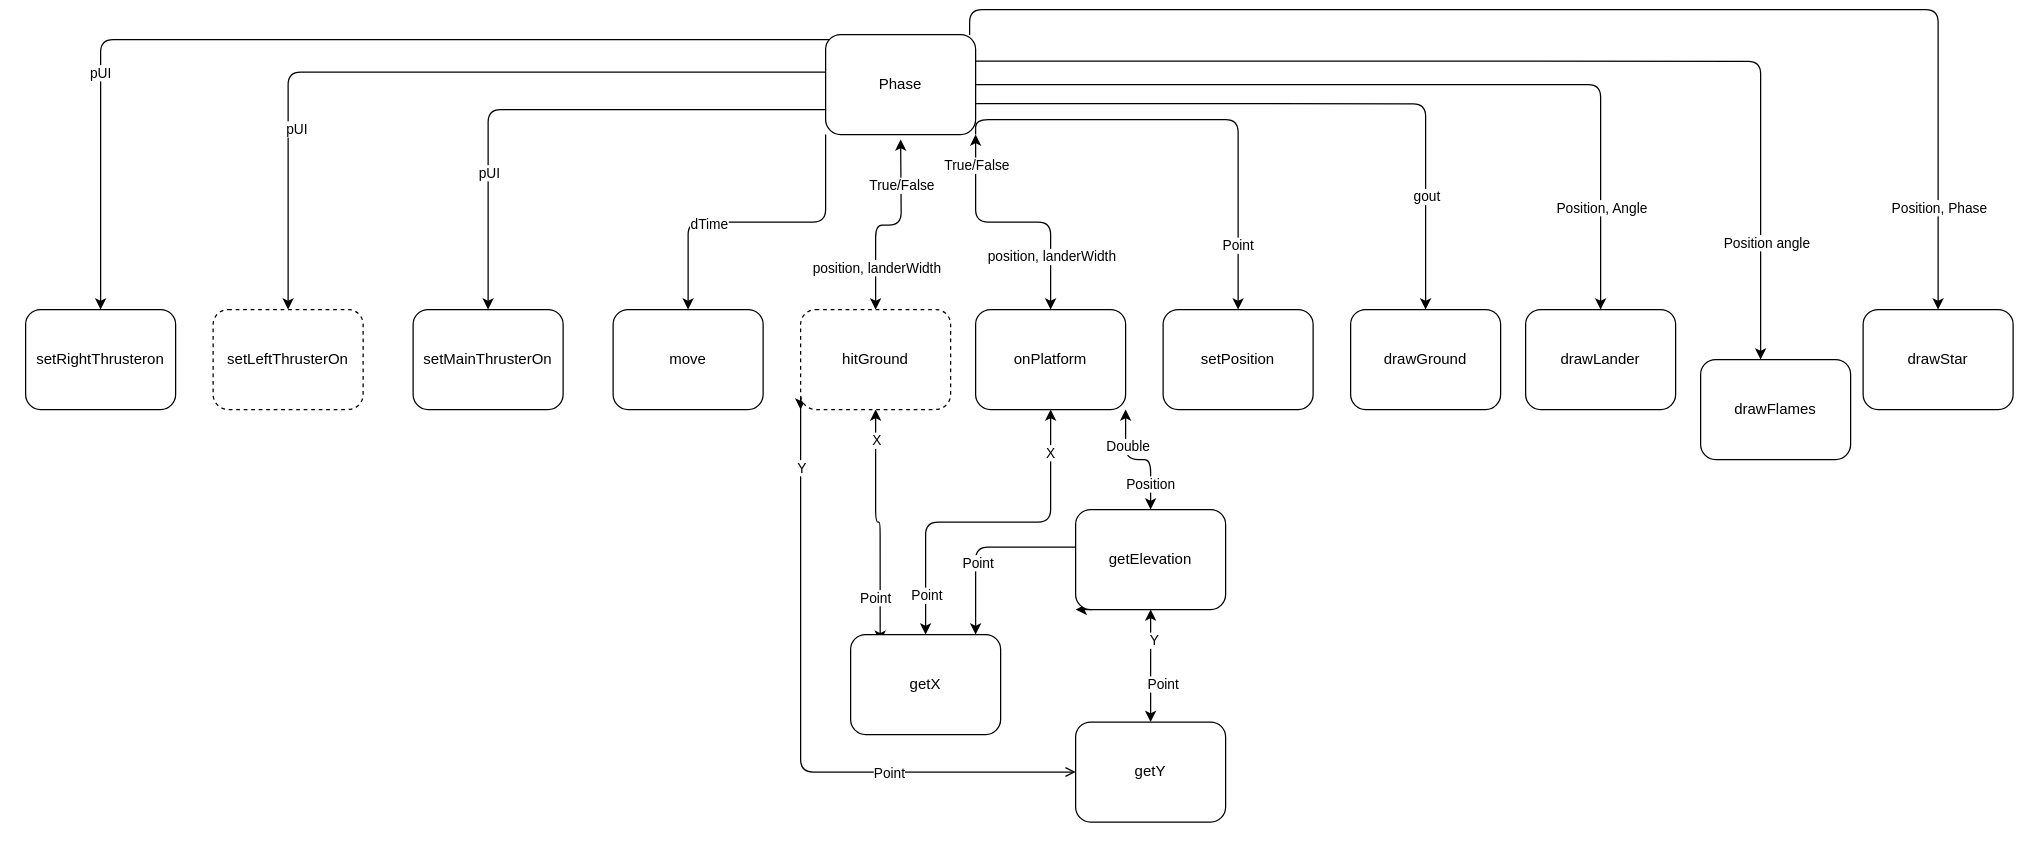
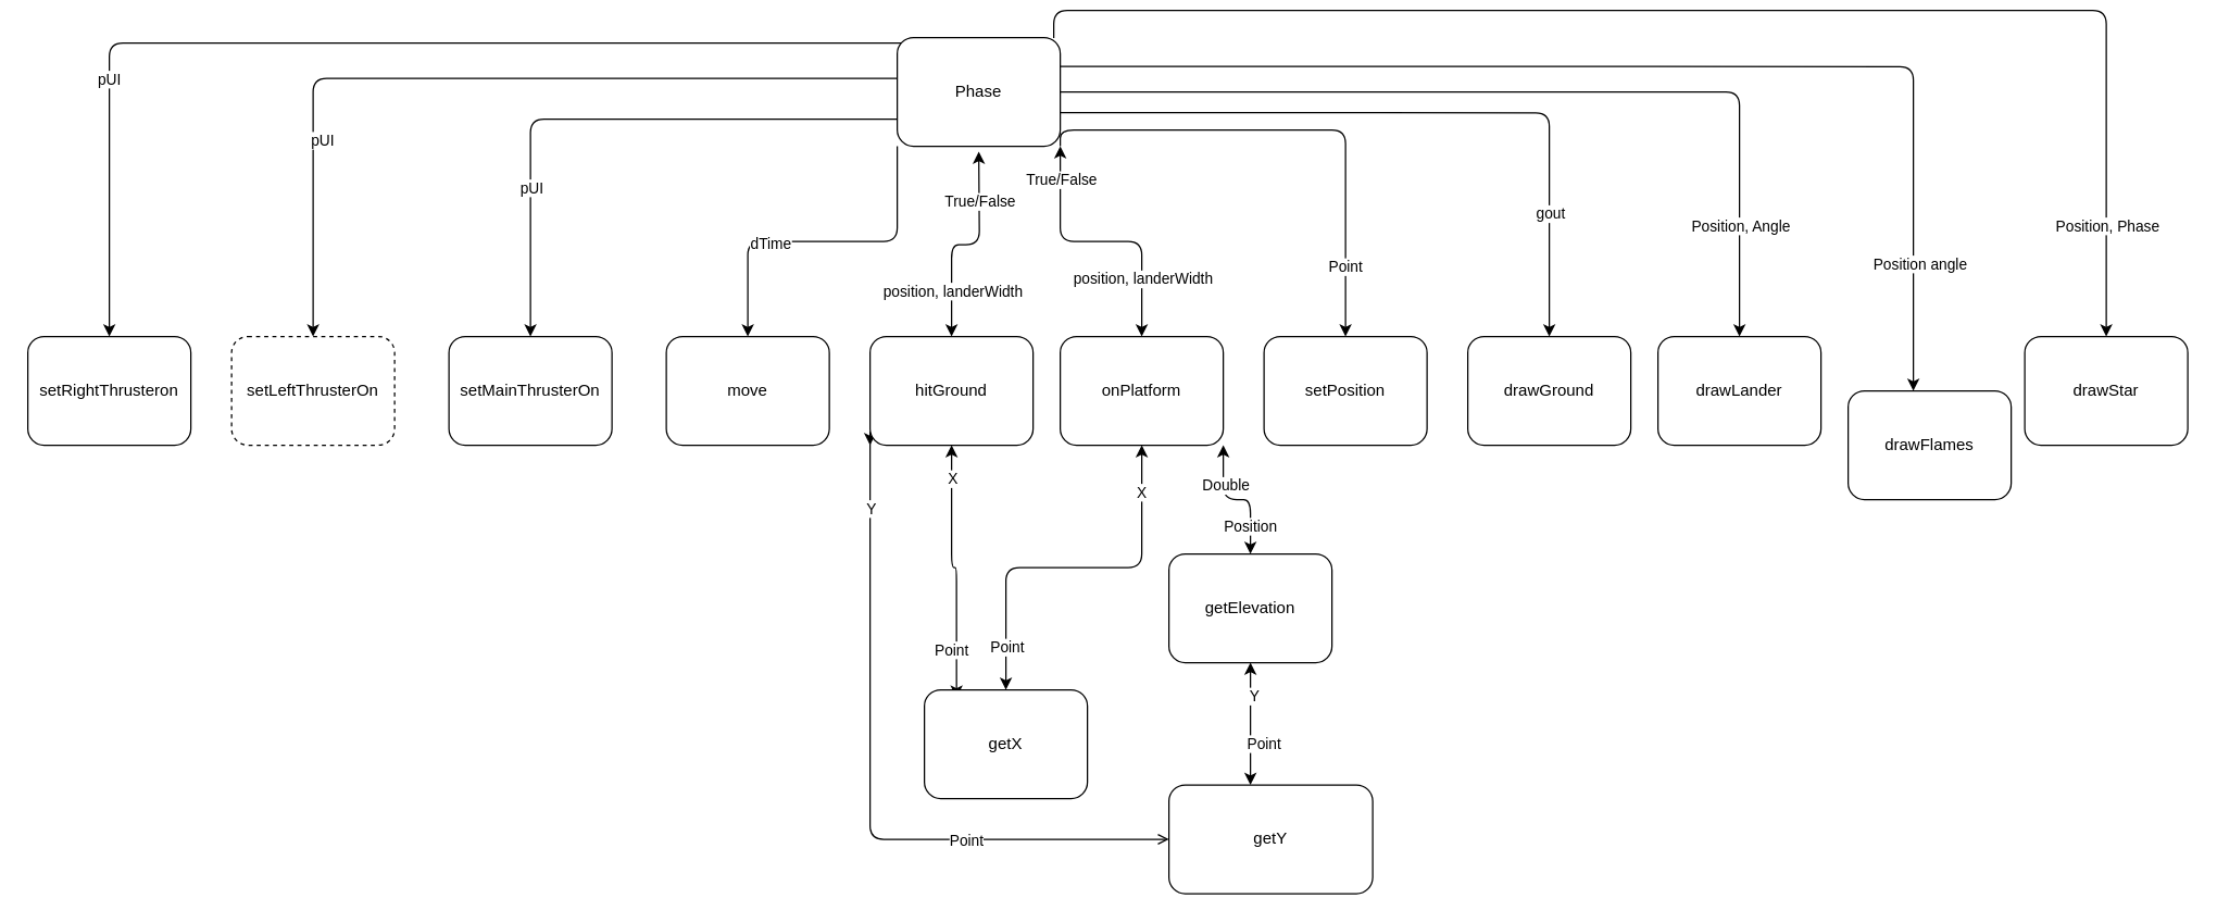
  <mxCell id="0" />
  <mxCell id="1" parent="0" />
  <mxCell id="2" style="edgeStyle=orthogonalEdgeStyle;orthogonalLoop=1;jettySize=auto;html=1;exitX=0.247;exitY=0.05;exitDx=0;exitDy=0;exitPerimeter=0;" edge="1" parent="1" source="23" target="24"><mxGeometry relative="1" as="geometry" /></mxCell>
  <mxCell id="3" value="pUI" style="edgeLabel;html=1;align=center;verticalAlign=middle;resizable=0;points=[];rounded=1;" vertex="1" connectable="0" parent="2"><mxGeometry x="-0.034" y="-1" relative="1" as="geometry"><mxPoint x="-211" y="27" as="offset" /></mxGeometry></mxCell>
  <mxCell id="4" style="edgeStyle=orthogonalEdgeStyle;orthogonalLoop=1;jettySize=auto;html=1;exitX=0;exitY=0.375;exitDx=0;exitDy=0;entryX=0.5;entryY=0;entryDx=0;entryDy=0;exitPerimeter=0;" edge="1" parent="1" source="23" target="25"><mxGeometry relative="1" as="geometry" /></mxCell>
  <mxCell id="5" value="pUI" style="edgeLabel;html=1;align=center;verticalAlign=middle;resizable=0;points=[];rounded=1;" vertex="1" connectable="0" parent="4"><mxGeometry x="0.274" y="3" relative="1" as="geometry"><mxPoint x="-29" y="42" as="offset" /></mxGeometry></mxCell>
  <mxCell id="6" style="edgeStyle=orthogonalEdgeStyle;orthogonalLoop=1;jettySize=auto;html=1;" edge="1" parent="1" source="23" target="26"><mxGeometry relative="1" as="geometry"><mxPoint x="630" y="100" as="sourcePoint" /><Array as="points"><mxPoint x="390" y="80" /></Array></mxGeometry></mxCell>
  <mxCell id="7" value="pUI" style="edgeLabel;html=1;align=center;verticalAlign=middle;resizable=0;points=[];rounded=1;" vertex="1" connectable="0" parent="6"><mxGeometry x="0.489" relative="1" as="geometry"><mxPoint as="offset" /></mxGeometry></mxCell>
  <mxCell id="8" style="edgeStyle=orthogonalEdgeStyle;orthogonalLoop=1;jettySize=auto;html=1;exitX=1;exitY=1;exitDx=0;exitDy=0;startArrow=classic;startFill=1;" edge="1" parent="1" source="23" target="40"><mxGeometry relative="1" as="geometry" /></mxCell>
  <mxCell id="9" value="position, landerWidth" style="edgeLabel;html=1;align=center;verticalAlign=middle;resizable=0;points=[];rounded=1;" vertex="1" connectable="0" parent="8"><mxGeometry x="0.566" relative="1" as="geometry"><mxPoint as="offset" /></mxGeometry></mxCell>
  <mxCell id="10" value="True/False" style="edgeLabel;html=1;align=center;verticalAlign=middle;resizable=0;points=[];rounded=1;" vertex="1" connectable="0" parent="8"><mxGeometry x="-0.762" relative="1" as="geometry"><mxPoint as="offset" /></mxGeometry></mxCell>
  <mxCell id="11" style="edgeStyle=orthogonalEdgeStyle;orthogonalLoop=1;jettySize=auto;html=1;exitX=0.964;exitY=0.692;exitDx=0;exitDy=0;startArrow=none;startFill=0;exitPerimeter=0;" edge="1" parent="1" source="23" target="41"><mxGeometry relative="1" as="geometry" /></mxCell>
  <mxCell id="12" value="gout" style="edgeLabel;html=1;align=center;verticalAlign=middle;resizable=0;points=[];rounded=1;" vertex="1" connectable="0" parent="11"><mxGeometry x="0.447" relative="1" as="geometry"><mxPoint y="55" as="offset" /></mxGeometry></mxCell>
  <mxCell id="13" style="edgeStyle=orthogonalEdgeStyle;orthogonalLoop=1;jettySize=auto;html=1;exitX=1;exitY=0.5;exitDx=0;exitDy=0;startArrow=none;startFill=0;" edge="1" parent="1" source="23" target="42"><mxGeometry relative="1" as="geometry" /></mxCell>
  <mxCell id="14" value="Position, Angle" style="edgeLabel;html=1;align=center;verticalAlign=middle;resizable=0;points=[];rounded=1;" vertex="1" connectable="0" parent="13"><mxGeometry x="0.571" relative="1" as="geometry"><mxPoint y="64" as="offset" /></mxGeometry></mxCell>
  <mxCell id="15" style="edgeStyle=orthogonalEdgeStyle;orthogonalLoop=1;jettySize=auto;html=1;exitX=0.942;exitY=0.267;exitDx=0;exitDy=0;entryX=0.4;entryY=0;entryDx=0;entryDy=0;entryPerimeter=0;startArrow=none;startFill=0;exitPerimeter=0;" edge="1" parent="1" source="23" target="43"><mxGeometry relative="1" as="geometry" /></mxCell>
  <mxCell id="16" value="Position angle" style="edgeLabel;html=1;align=center;verticalAlign=middle;resizable=0;points=[];rounded=1;" vertex="1" connectable="0" parent="15"><mxGeometry x="0.599" y="4" relative="1" as="geometry"><mxPoint y="82" as="offset" /></mxGeometry></mxCell>
  <mxCell id="17" style="edgeStyle=orthogonalEdgeStyle;orthogonalLoop=1;jettySize=auto;html=1;exitX=0.96;exitY=0.005;exitDx=0;exitDy=0;entryX=0.5;entryY=0;entryDx=0;entryDy=0;startArrow=none;startFill=0;exitPerimeter=0;" edge="1" parent="1" source="23" target="44"><mxGeometry relative="1" as="geometry" /></mxCell>
  <mxCell id="18" value="Position, Phase" style="edgeLabel;html=1;align=center;verticalAlign=middle;resizable=0;points=[];rounded=1;" vertex="1" connectable="0" parent="17"><mxGeometry x="0.844" relative="1" as="geometry"><mxPoint as="offset" /></mxGeometry></mxCell>
  <mxCell id="19" style="edgeStyle=orthogonalEdgeStyle;orthogonalLoop=1;jettySize=auto;html=1;exitX=1;exitY=1;exitDx=0;exitDy=0;startArrow=none;startFill=0;" edge="1" parent="1" source="23" target="56"><mxGeometry relative="1" as="geometry"><Array as="points"><mxPoint x="990" y="88" /></Array></mxGeometry></mxCell>
  <mxCell id="20" value="Point" style="edgeLabel;html=1;align=center;verticalAlign=middle;resizable=0;points=[];rounded=1;" vertex="1" connectable="0" parent="19"><mxGeometry x="0.724" y="-1" relative="1" as="geometry"><mxPoint as="offset" /></mxGeometry></mxCell>
  <mxCell id="21" style="edgeStyle=orthogonalEdgeStyle;orthogonalLoop=1;jettySize=auto;html=1;exitX=0;exitY=1;exitDx=0;exitDy=0;entryX=0.5;entryY=0;entryDx=0;entryDy=0;startArrow=none;startFill=0;" edge="1" parent="1" source="23" target="27"><mxGeometry relative="1" as="geometry" /></mxCell>
  <mxCell id="22" value="dTime" style="edgeLabel;html=1;align=center;verticalAlign=middle;resizable=0;points=[];rounded=1;" vertex="1" connectable="0" parent="21"><mxGeometry x="0.312" y="1" relative="1" as="geometry"><mxPoint as="offset" /></mxGeometry></mxCell>
  <mxCell id="23" value="Phase" style="whiteSpace=wrap;html=1;rounded=1;" vertex="1" parent="1"><mxGeometry x="660" y="20" width="120" height="80" as="geometry" /></mxCell>
  <mxCell id="24" value="setRightThrusteron" style="rounded=1;whiteSpace=wrap;html=1;rounded=1;" vertex="1" parent="1"><mxGeometry x="20" y="240" width="120" height="80" as="geometry" /></mxCell>
  <mxCell id="25" value="setLeftThrusterOn" style="rounded=1;whiteSpace=wrap;html=1;rounded=1;dashed=1;" vertex="1" parent="1"><mxGeometry x="170" y="240" width="120" height="80" as="geometry" /></mxCell>
  <mxCell id="26" value="setMainThrusterOn" style="rounded=1;whiteSpace=wrap;html=1;rounded=1;" vertex="1" parent="1"><mxGeometry x="330" y="240" width="120" height="80" as="geometry" /></mxCell>
  <mxCell id="27" value="move" style="rounded=1;whiteSpace=wrap;html=1;rounded=1;" vertex="1" parent="1"><mxGeometry x="490" y="240" width="120" height="80" as="geometry" /></mxCell>
  <mxCell id="28" style="edgeStyle=orthogonalEdgeStyle;orthogonalLoop=1;jettySize=auto;html=1;entryX=0.197;entryY=0.073;entryDx=0;entryDy=0;startArrow=classic;startFill=1;exitX=0.5;exitY=1;exitDx=0;exitDy=0;entryPerimeter=0;" edge="1" parent="1" source="34" target="48"><mxGeometry relative="1" as="geometry"><mxPoint x="830" y="350" as="sourcePoint" /></mxGeometry></mxCell>
  <mxCell id="29" value="Point" style="edgeLabel;html=1;align=center;verticalAlign=middle;resizable=0;points=[];rounded=1;" vertex="1" connectable="0" parent="28"><mxGeometry x="0.348" y="-3" relative="1" as="geometry"><mxPoint x="-1" y="26" as="offset" /></mxGeometry></mxCell>
  <mxCell id="30" value="X" style="edgeLabel;html=1;align=center;verticalAlign=middle;resizable=0;points=[];rounded=1;" vertex="1" connectable="0" parent="28"><mxGeometry x="-0.748" relative="1" as="geometry"><mxPoint as="offset" /></mxGeometry></mxCell>
  <mxCell id="31" style="edgeStyle=orthogonalEdgeStyle;orthogonalLoop=1;jettySize=auto;html=1;startArrow=classic;startFill=1;exitX=0;exitY=1;exitDx=0;exitDy=0;endArrow=open;" edge="1" parent="1" source="34" target="49"><mxGeometry relative="1" as="geometry"><mxPoint x="700" y="340" as="sourcePoint" /><Array as="points"><mxPoint x="640" y="308" /><mxPoint x="640" y="610" /></Array></mxGeometry></mxCell>
  <mxCell id="32" value="Point" style="edgeLabel;html=1;align=center;verticalAlign=middle;resizable=0;points=[];rounded=1;" vertex="1" connectable="0" parent="31"><mxGeometry x="0.439" relative="1" as="geometry"><mxPoint as="offset" /></mxGeometry></mxCell>
  <mxCell id="33" value="Y" style="edgeLabel;html=1;align=center;verticalAlign=middle;resizable=0;points=[];rounded=1;" vertex="1" connectable="0" parent="31"><mxGeometry x="-0.738" relative="1" as="geometry"><mxPoint as="offset" /></mxGeometry></mxCell>
- <mxCell id="34" value="hitGround" style="rounded=1;whiteSpace=wrap;html=1;rounded=1;dashed=1;" vertex="1" parent="1"><mxGeometry x="640" y="240" width="120" height="80" as="geometry" /></mxCell>
+ <mxCell id="34" value="hitGround" style="rounded=1;whiteSpace=wrap;html=1;rounded=1;" vertex="1" parent="1"><mxGeometry x="640" y="240" width="120" height="80" as="geometry" /></mxCell>
  <mxCell id="35" value="X" style="edgeStyle=orthogonalEdgeStyle;orthogonalLoop=1;jettySize=auto;html=1;exitX=0.5;exitY=1;exitDx=0;exitDy=0;startArrow=classic;startFill=1;" edge="1" parent="1" source="40" target="48"><mxGeometry x="-0.75" relative="1" as="geometry"><mxPoint as="offset" /></mxGeometry></mxCell>
  <mxCell id="36" value="Point" style="edgeLabel;html=1;align=center;verticalAlign=middle;resizable=0;points=[];rounded=1;" vertex="1" connectable="0" parent="35"><mxGeometry x="0.768" relative="1" as="geometry"><mxPoint as="offset" /></mxGeometry></mxCell>
  <mxCell id="37" style="edgeStyle=orthogonalEdgeStyle;orthogonalLoop=1;jettySize=auto;html=1;exitX=1;exitY=1;exitDx=0;exitDy=0;entryX=0.5;entryY=0;entryDx=0;entryDy=0;startArrow=classic;startFill=1;" edge="1" parent="1" source="40" target="55"><mxGeometry relative="1" as="geometry" /></mxCell>
  <mxCell id="38" value="Double" style="edgeLabel;html=1;align=center;verticalAlign=middle;resizable=0;points=[];rounded=1;" vertex="1" connectable="0" parent="37"><mxGeometry x="-0.416" y="1" relative="1" as="geometry"><mxPoint as="offset" /></mxGeometry></mxCell>
  <mxCell id="39" value="Position" style="edgeLabel;html=1;align=center;verticalAlign=middle;resizable=0;points=[];rounded=1;" vertex="1" connectable="0" parent="37"><mxGeometry x="0.571" y="-1" relative="1" as="geometry"><mxPoint as="offset" /></mxGeometry></mxCell>
  <mxCell id="40" value="onPlatform" style="rounded=1;whiteSpace=wrap;html=1;rounded=1;" vertex="1" parent="1"><mxGeometry x="780" y="240" width="120" height="80" as="geometry" /></mxCell>
  <mxCell id="41" value="drawGround" style="rounded=1;whiteSpace=wrap;html=1;rounded=1;" vertex="1" parent="1"><mxGeometry x="1080" y="240" width="120" height="80" as="geometry" /></mxCell>
  <mxCell id="42" value="drawLander" style="rounded=1;whiteSpace=wrap;html=1;rounded=1;" vertex="1" parent="1"><mxGeometry x="1220" y="240" width="120" height="80" as="geometry" /></mxCell>
  <mxCell id="43" value="drawFlames" style="rounded=1;whiteSpace=wrap;html=1;rounded=1;" vertex="1" parent="1"><mxGeometry x="1360" y="280" width="120" height="80" as="geometry" /></mxCell>
  <mxCell id="44" value="drawStar" style="rounded=1;whiteSpace=wrap;html=1;rounded=1;" vertex="1" parent="1"><mxGeometry x="1490" y="240" width="120" height="80" as="geometry" /></mxCell>
  <mxCell id="45" style="edgeStyle=orthogonalEdgeStyle;orthogonalLoop=1;jettySize=auto;html=1;startArrow=classic;startFill=1;entryX=0.5;entryY=0;entryDx=0;entryDy=0;" edge="1" parent="1" target="34"><mxGeometry relative="1" as="geometry"><mxPoint x="720" y="104" as="sourcePoint" /><mxPoint x="660" y="255.72" as="targetPoint" /></mxGeometry></mxCell>
  <mxCell id="46" value="position, landerWidth" style="edgeLabel;html=1;align=center;verticalAlign=middle;resizable=0;points=[];rounded=1;" vertex="1" connectable="0" parent="45"><mxGeometry x="0.566" relative="1" as="geometry"><mxPoint as="offset" /></mxGeometry></mxCell>
  <mxCell id="47" value="True/False" style="edgeLabel;html=1;align=center;verticalAlign=middle;resizable=0;points=[];rounded=1;" vertex="1" connectable="0" parent="1"><mxGeometry x="720" y="140.001" as="geometry" /></mxCell>
  <mxCell id="48" value="getX" style="rounded=1;whiteSpace=wrap;html=1;rounded=1;" vertex="1" parent="1"><mxGeometry x="680" y="500" width="120" height="80" as="geometry" /></mxCell>
- <mxCell id="49" value="getY" style="rounded=1;whiteSpace=wrap;html=1;rounded=1;" vertex="1" parent="1"><mxGeometry x="860" y="570" width="120" height="80" as="geometry" /></mxCell>
- <mxCell id="50" style="edgeStyle=orthogonalEdgeStyle;orthogonalLoop=1;jettySize=auto;html=1;exitX=0;exitY=1;exitDx=0;exitDy=0;startArrow=classic;startFill=1;" edge="1" parent="1" source="55" target="48"><mxGeometry relative="1" as="geometry"><Array as="points"><mxPoint x="878" y="430" /><mxPoint x="780" y="430" /></Array></mxGeometry></mxCell>
- <mxCell id="51" value="X" style="edgeLabel;html=1;align=center;verticalAlign=middle;resizable=0;points=[];rounded=1;" vertex="1" connectable="0" parent="50"><mxGeometry x="-0.338" y="1" relative="1" as="geometry"><mxPoint as="offset" /></mxGeometry></mxCell>
- <mxCell id="52" value="Point" style="edgeLabel;html=1;align=center;verticalAlign=middle;resizable=0;points=[];rounded=1;" vertex="1" connectable="0" parent="50"><mxGeometry x="0.511" y="1" relative="1" as="geometry"><mxPoint as="offset" /></mxGeometry></mxCell>
+ <mxCell id="49" value="getY" style="rounded=1;whiteSpace=wrap;html=1;rounded=1;" vertex="1" parent="1"><mxGeometry x="860" y="570" width="150" height="80" as="geometry" /></mxCell>
  <mxCell id="53" value="Point" style="edgeStyle=orthogonalEdgeStyle;orthogonalLoop=1;jettySize=auto;html=1;exitX=0.5;exitY=1;exitDx=0;exitDy=0;startArrow=classic;startFill=1;" edge="1" parent="1" source="55" target="49"><mxGeometry x="0.333" y="10" relative="1" as="geometry"><Array as="points"><mxPoint x="920" y="540" /><mxPoint x="920" y="540" /></Array><mxPoint as="offset" /></mxGeometry></mxCell>
  <mxCell id="54" value="Y" style="edgeLabel;html=1;align=center;verticalAlign=middle;resizable=0;points=[];rounded=1;" vertex="1" connectable="0" parent="53"><mxGeometry x="-0.463" y="2" relative="1" as="geometry"><mxPoint as="offset" /></mxGeometry></mxCell>
  <mxCell id="55" value="getElevation" style="rounded=1;whiteSpace=wrap;html=1;rounded=1;" vertex="1" parent="1"><mxGeometry x="860" y="400" width="120" height="80" as="geometry" /></mxCell>
  <mxCell id="56" value="setPosition" style="rounded=1;whiteSpace=wrap;html=1;rounded=1;" vertex="1" parent="1"><mxGeometry x="930" y="240" width="120" height="80" as="geometry" /></mxCell>
